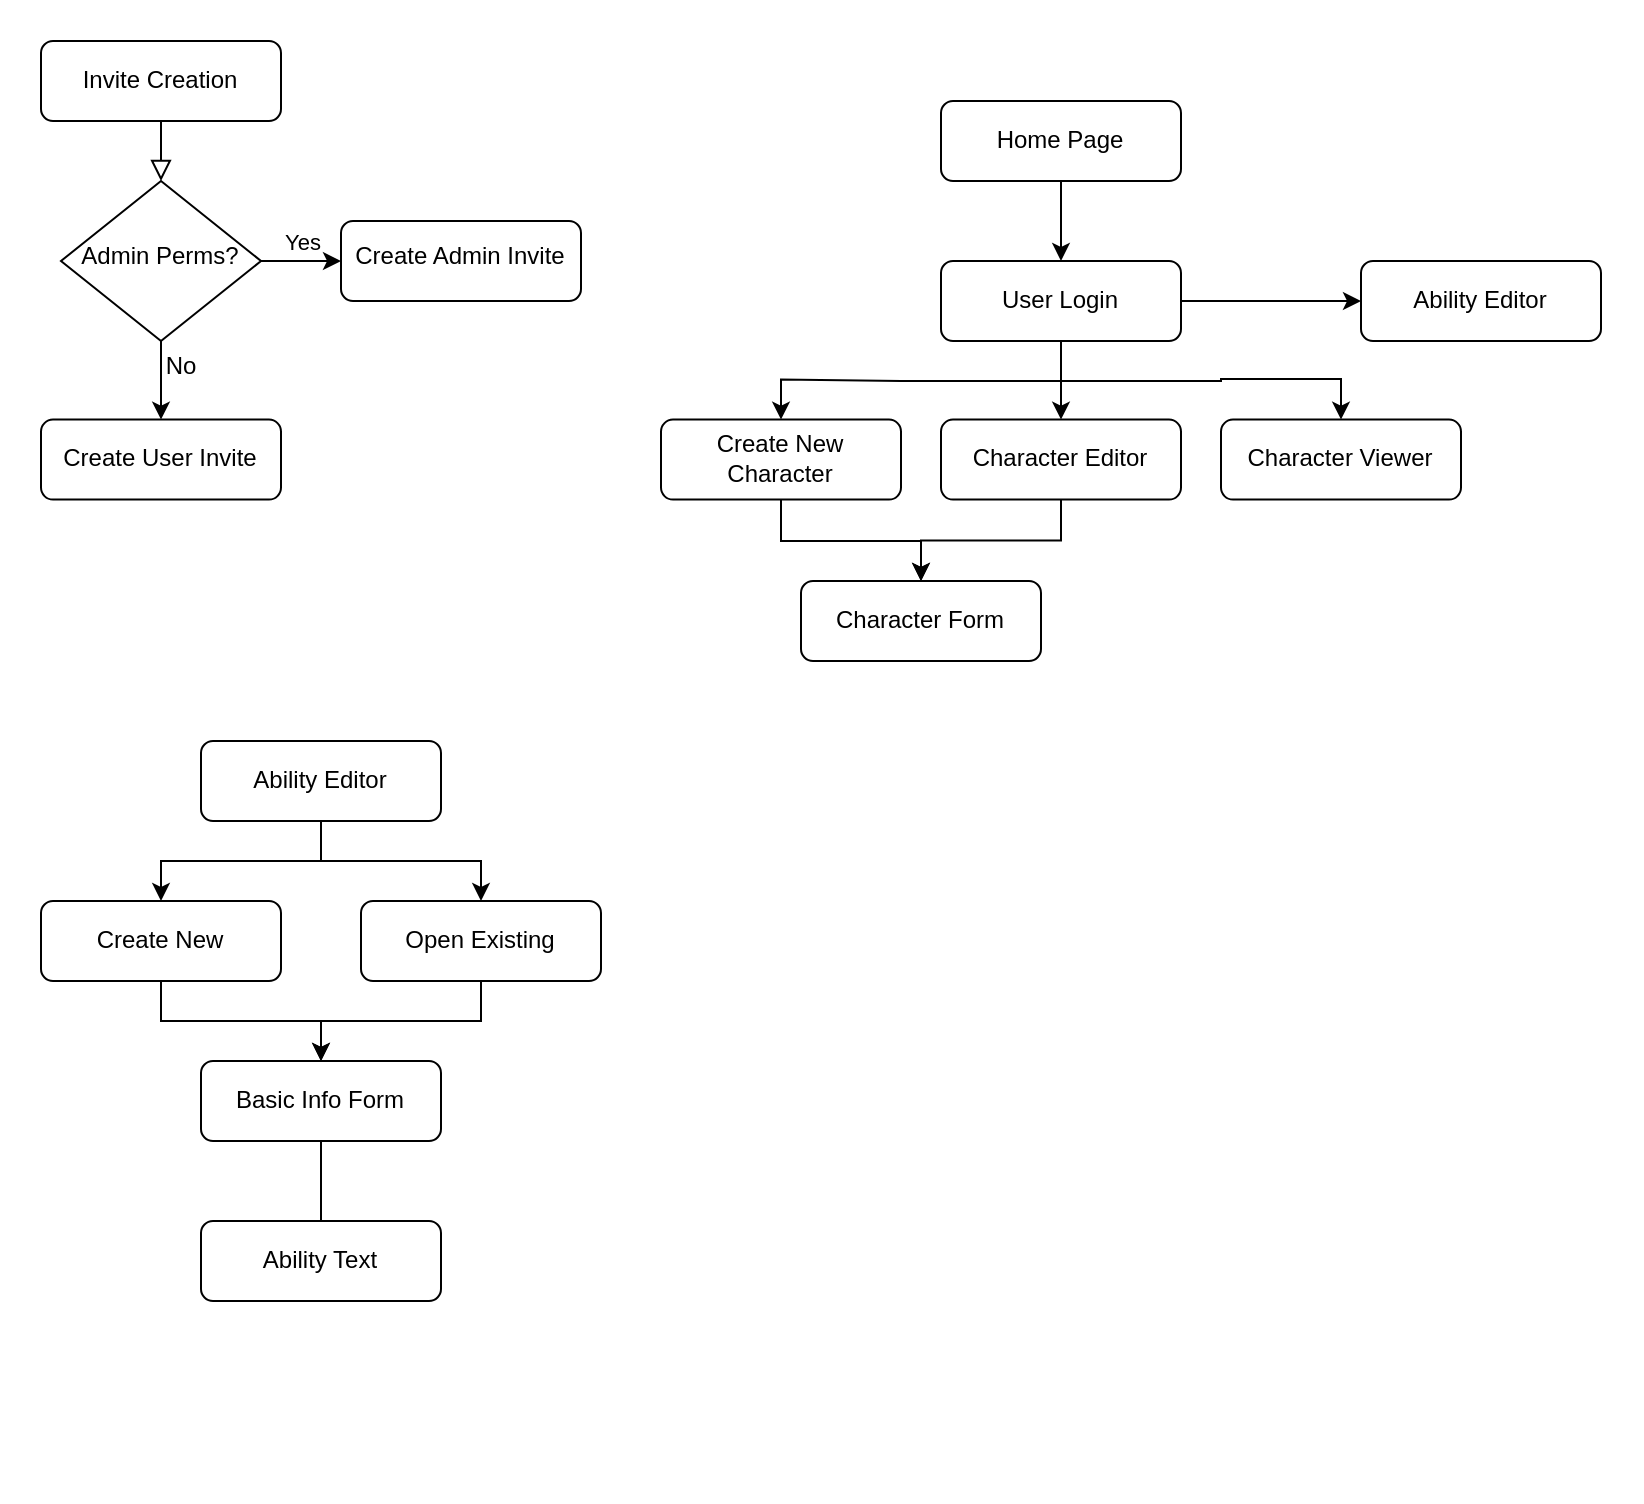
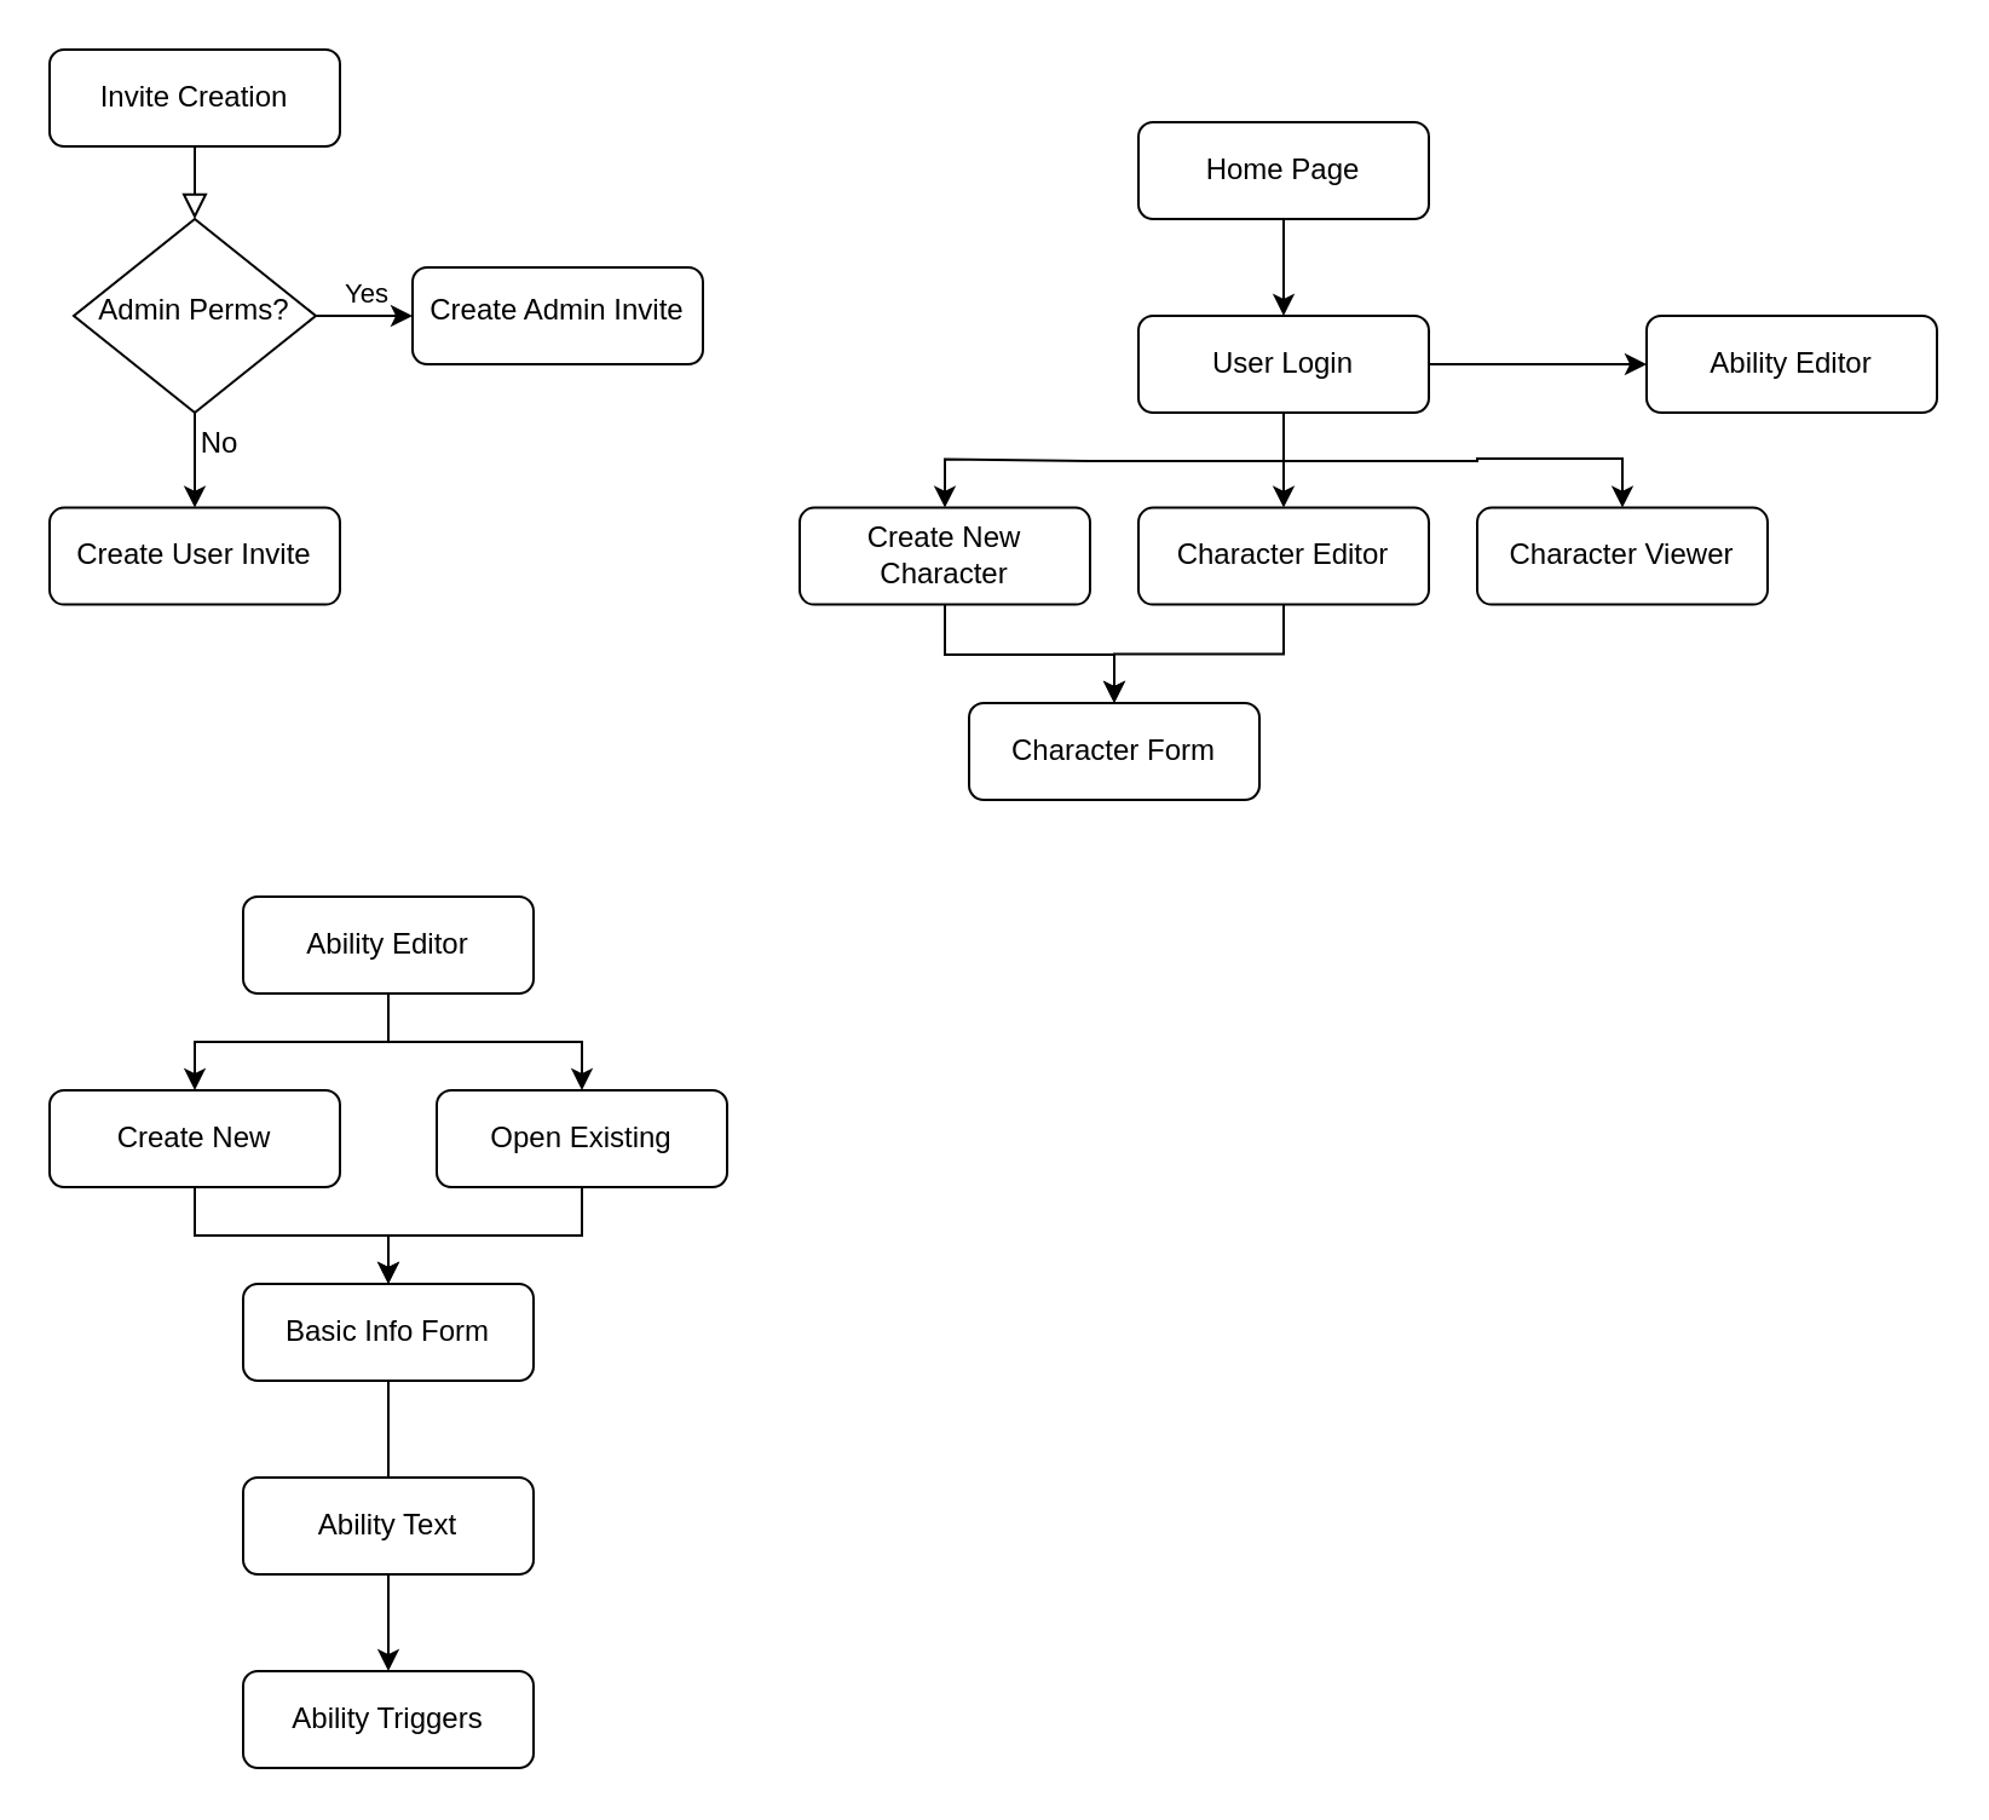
  <mxCell id="0" />
  <mxCell id="1" parent="0" />
  <mxCell id="2" value="" style="rounded=0;html=1;jettySize=auto;orthogonalLoop=1;fontSize=11;endArrow=block;endFill=0;endSize=8;strokeWidth=1;shadow=0;labelBackgroundColor=none;edgeStyle=orthogonalEdgeStyle;" parent="1" source="3" target="7" edge="1"><mxGeometry relative="1" as="geometry" /></mxCell>
  <mxCell id="3" value="Invite Creation" style="rounded=1;whiteSpace=wrap;html=1;fontSize=12;glass=0;strokeWidth=1;shadow=0;" parent="1" vertex="1"><mxGeometry x="20" y="20" width="120" height="40" as="geometry" /></mxCell>
  <mxCell id="4" value="" style="edgeStyle=orthogonalEdgeStyle;rounded=0;orthogonalLoop=1;jettySize=auto;html=1;" edge="1" parent="1" source="7" target="9"><mxGeometry relative="1" as="geometry" /></mxCell>
  <mxCell id="5" value="Yes" style="edgeLabel;html=1;align=center;verticalAlign=middle;resizable=0;points=[];" vertex="1" connectable="0" parent="4"><mxGeometry x="-0.385" y="4" relative="1" as="geometry"><mxPoint x="8" y="-6" as="offset" /></mxGeometry></mxCell>
  <mxCell id="6" value="" style="edgeStyle=orthogonalEdgeStyle;rounded=0;orthogonalLoop=1;jettySize=auto;html=1;" edge="1" parent="1" source="7" target="8"><mxGeometry relative="1" as="geometry" /></mxCell>
  <mxCell id="7" value="Admin Perms?" style="rhombus;whiteSpace=wrap;html=1;shadow=0;fontFamily=Helvetica;fontSize=12;align=center;strokeWidth=1;spacing=6;spacingTop=-4;" parent="1" vertex="1"><mxGeometry x="30" y="90" width="100" height="80" as="geometry" /></mxCell>
  <mxCell id="8" value="Create User Invite" style="rounded=1;whiteSpace=wrap;html=1;fontSize=12;glass=0;strokeWidth=1;shadow=0;" parent="1" vertex="1"><mxGeometry x="20" y="209.31" width="120" height="40" as="geometry" /></mxCell>
  <mxCell id="9" value="Create Admin Invite" style="rounded=1;whiteSpace=wrap;html=1;shadow=0;strokeWidth=1;spacing=6;spacingTop=-4;" vertex="1" parent="1"><mxGeometry x="170" y="110" width="120" height="40" as="geometry" /></mxCell>
  <mxCell id="10" value="" style="edgeStyle=orthogonalEdgeStyle;rounded=0;orthogonalLoop=1;jettySize=auto;html=1;" edge="1" parent="1" source="11" target="16"><mxGeometry relative="1" as="geometry" /></mxCell>
  <mxCell id="11" value="Home Page" style="rounded=1;whiteSpace=wrap;html=1;" vertex="1" parent="1"><mxGeometry x="470" y="50" width="120" height="40" as="geometry" /></mxCell>
  <mxCell id="12" value="" style="edgeStyle=orthogonalEdgeStyle;rounded=0;orthogonalLoop=1;jettySize=auto;html=1;exitX=0.5;exitY=1;exitDx=0;exitDy=0;" edge="1" parent="1" source="16" target="20"><mxGeometry relative="1" as="geometry" /></mxCell>
  <mxCell id="13" value="" style="edgeStyle=orthogonalEdgeStyle;rounded=0;orthogonalLoop=1;jettySize=auto;html=1;" edge="1" parent="1" source="16" target="22"><mxGeometry relative="1" as="geometry"><Array as="points"><mxPoint x="530" y="210" /><mxPoint x="530" y="210" /></Array></mxGeometry></mxCell>
  <mxCell id="14" value="" style="edgeStyle=orthogonalEdgeStyle;rounded=0;orthogonalLoop=1;jettySize=auto;html=1;" edge="1" parent="1" source="16" target="23"><mxGeometry relative="1" as="geometry"><Array as="points"><mxPoint x="530" y="190" /><mxPoint x="610" y="190" /><mxPoint x="750" y="189" /></Array></mxGeometry></mxCell>
  <mxCell id="15" style="edgeStyle=orthogonalEdgeStyle;rounded=0;orthogonalLoop=1;jettySize=auto;html=1;" edge="1" parent="1" source="16" target="17"><mxGeometry relative="1" as="geometry" /></mxCell>
  <mxCell id="16" value="User Login" style="whiteSpace=wrap;html=1;rounded=1;" vertex="1" parent="1"><mxGeometry x="470" y="130" width="120" height="40" as="geometry" /></mxCell>
  <mxCell id="17" value="Ability Editor" style="whiteSpace=wrap;html=1;rounded=1;" vertex="1" parent="1"><mxGeometry x="680" y="130" width="120" height="40" as="geometry" /></mxCell>
  <mxCell id="18" style="edgeStyle=orthogonalEdgeStyle;rounded=0;orthogonalLoop=1;jettySize=auto;html=1;exitX=0.5;exitY=1;exitDx=0;exitDy=0;" edge="1" parent="1" source="17" target="17"><mxGeometry relative="1" as="geometry" /></mxCell>
  <mxCell id="19" value="" style="edgeStyle=orthogonalEdgeStyle;rounded=0;orthogonalLoop=1;jettySize=auto;html=1;" edge="1" parent="1" source="20" target="36"><mxGeometry relative="1" as="geometry"><Array as="points"><mxPoint x="390" y="270" /><mxPoint x="460" y="270" /></Array></mxGeometry></mxCell>
  <mxCell id="20" value="Create New Character" style="whiteSpace=wrap;html=1;rounded=1;" vertex="1" parent="1"><mxGeometry x="330" y="209.31" width="120" height="40" as="geometry" /></mxCell>
  <mxCell id="21" value="" style="edgeStyle=orthogonalEdgeStyle;rounded=0;orthogonalLoop=1;jettySize=auto;html=1;" edge="1" parent="1" source="22" target="36"><mxGeometry relative="1" as="geometry" /></mxCell>
  <mxCell id="22" value="Character Editor" style="whiteSpace=wrap;html=1;rounded=1;" vertex="1" parent="1"><mxGeometry x="470" y="209.31" width="120" height="40" as="geometry" /></mxCell>
  <mxCell id="23" value="Character Viewer" style="whiteSpace=wrap;html=1;rounded=1;" vertex="1" parent="1"><mxGeometry x="610" y="209.31" width="120" height="40" as="geometry" /></mxCell>
  <mxCell id="24" value="" style="edgeStyle=orthogonalEdgeStyle;rounded=0;orthogonalLoop=1;jettySize=auto;html=1;" edge="1" parent="1" source="26" target="28"><mxGeometry relative="1" as="geometry" /></mxCell>
  <mxCell id="25" value="" style="edgeStyle=orthogonalEdgeStyle;rounded=0;orthogonalLoop=1;jettySize=auto;html=1;" edge="1" parent="1" source="26" target="30"><mxGeometry relative="1" as="geometry" /></mxCell>
  <mxCell id="26" value="Ability Editor" style="whiteSpace=wrap;html=1;rounded=1;" vertex="1" parent="1"><mxGeometry x="100" y="370" width="120" height="40" as="geometry" /></mxCell>
  <mxCell id="27" value="" style="edgeStyle=orthogonalEdgeStyle;rounded=0;orthogonalLoop=1;jettySize=auto;html=1;" edge="1" parent="1" source="28" target="32"><mxGeometry relative="1" as="geometry" /></mxCell>
  <mxCell id="28" value="Create New" style="whiteSpace=wrap;html=1;rounded=1;" vertex="1" parent="1"><mxGeometry x="20" y="450" width="120" height="40" as="geometry" /></mxCell>
  <mxCell id="29" value="" style="edgeStyle=orthogonalEdgeStyle;rounded=0;orthogonalLoop=1;jettySize=auto;html=1;" edge="1" parent="1" source="30" target="32"><mxGeometry relative="1" as="geometry" /></mxCell>
  <mxCell id="30" value="Open Existing" style="whiteSpace=wrap;html=1;rounded=1;" vertex="1" parent="1"><mxGeometry x="180" y="450" width="120" height="40" as="geometry" /></mxCell>
  <mxCell id="31" value="" style="edgeStyle=orthogonalEdgeStyle;rounded=0;orthogonalLoop=1;jettySize=auto;html=1;endArrow=none;" edge="1" parent="1" source="32" target="34"><mxGeometry relative="1" as="geometry" /></mxCell>
  <mxCell id="32" value="Basic Info Form" style="whiteSpace=wrap;html=1;rounded=1;" vertex="1" parent="1"><mxGeometry x="100" y="530" width="120" height="40" as="geometry" /></mxCell>
+ <mxCell id="33" value="" style="edgeStyle=orthogonalEdgeStyle;rounded=0;orthogonalLoop=1;jettySize=auto;html=1;" edge="1" parent="1" source="34" target="35"><mxGeometry relative="1" as="geometry" /></mxCell>
  <mxCell id="34" value="Ability Text" style="whiteSpace=wrap;html=1;rounded=1;" vertex="1" parent="1"><mxGeometry x="100" y="610" width="120" height="40" as="geometry" /></mxCell>
+ <mxCell id="35" value="Ability Triggers" style="whiteSpace=wrap;html=1;rounded=1;" vertex="1" parent="1"><mxGeometry x="100" y="690" width="120" height="40" as="geometry" /></mxCell>
  <mxCell id="36" value="Character Form" style="whiteSpace=wrap;html=1;rounded=1;" vertex="1" parent="1"><mxGeometry x="400" y="290" width="120" height="40" as="geometry" /></mxCell>
  <mxCell id="37" value="No" style="text;html=1;align=center;verticalAlign=middle;resizable=0;points=[];autosize=1;strokeColor=none;fillColor=none;" vertex="1" parent="1"><mxGeometry x="70" y="168" width="40" height="30" as="geometry" /></mxCell>
